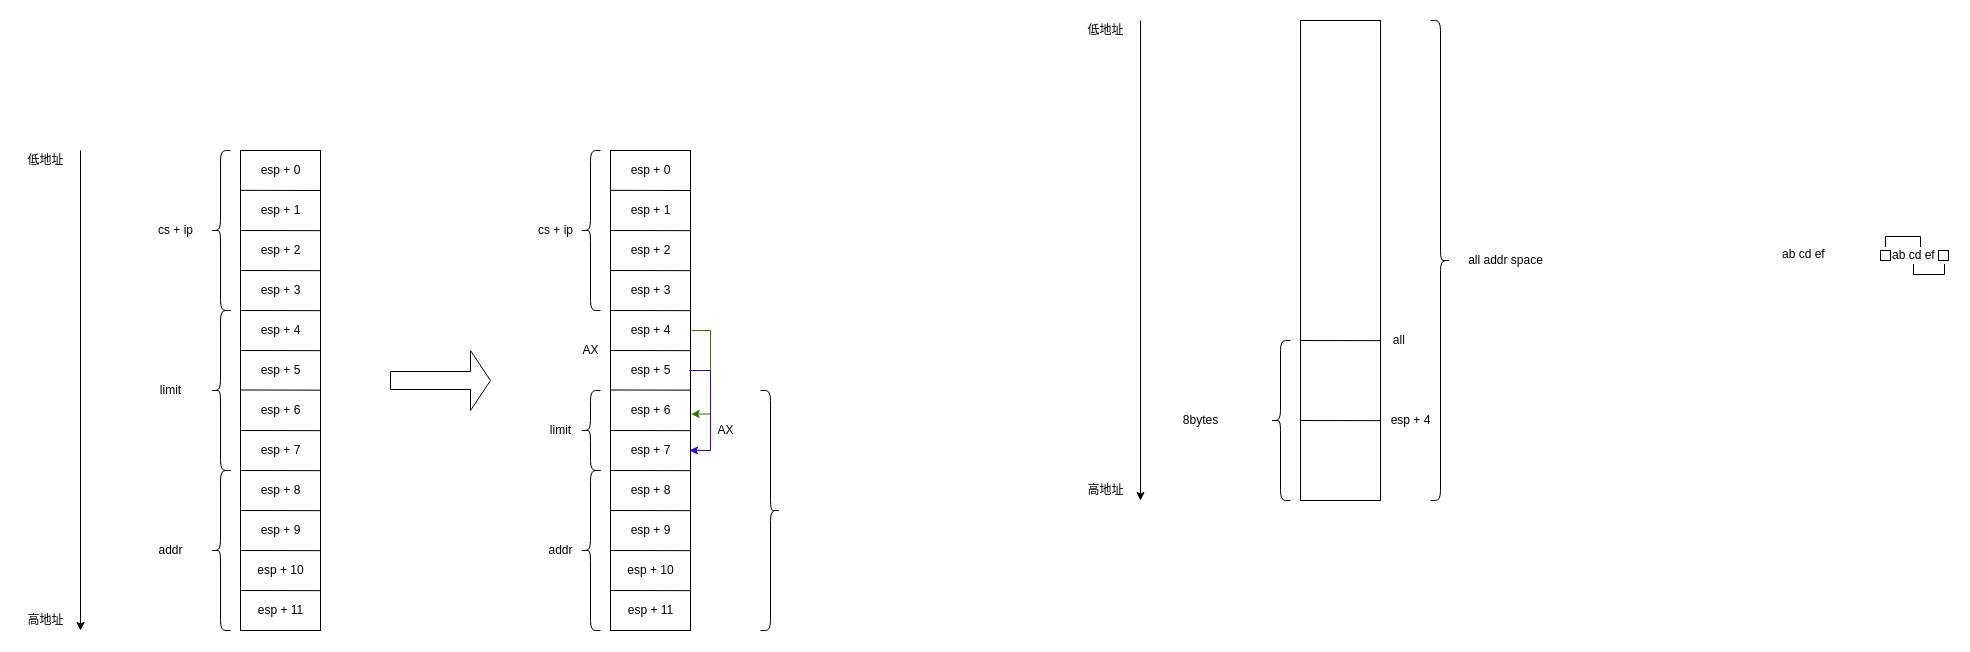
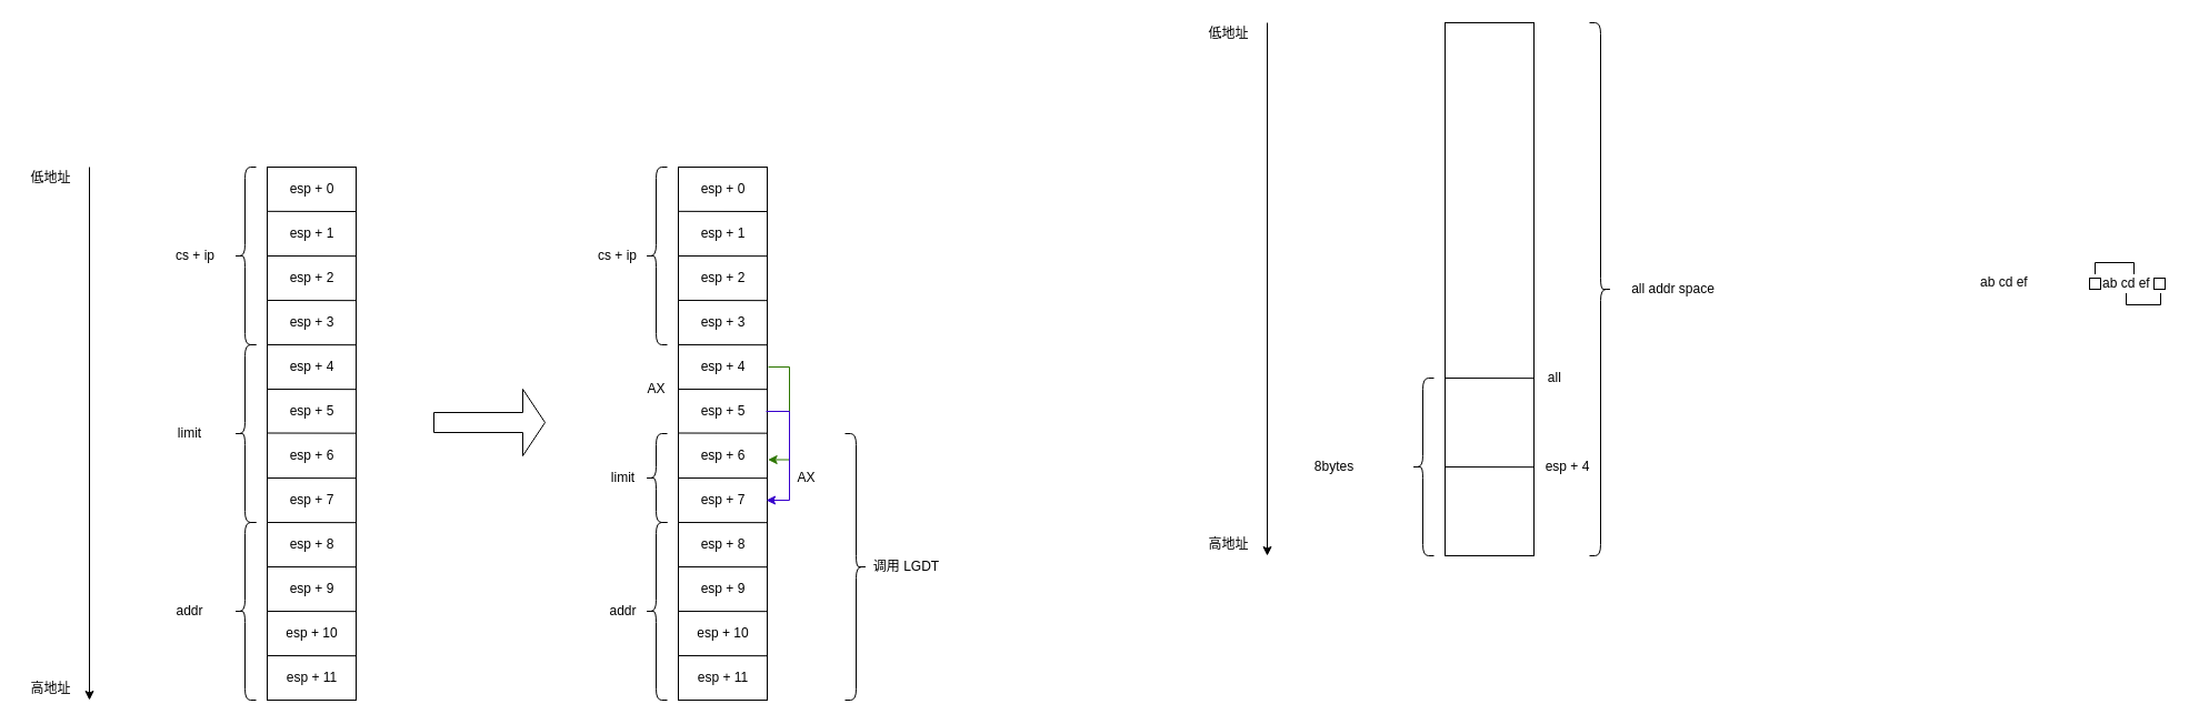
  <mxCell id="0" />
  <mxCell id="1" parent="0" />
  <mxCell id="2" value="" style="rounded=0;whiteSpace=wrap;html=1;" parent="1" vertex="1"><mxGeometry x="240" y="150" width="80" height="480" as="geometry" /></mxCell>
  <mxCell id="3" value="" style="endArrow=classic;html=1;" parent="1" edge="1"><mxGeometry width="50" height="50" relative="1" as="geometry"><mxPoint x="80" y="150" as="sourcePoint" /><mxPoint x="80" y="630" as="targetPoint" /></mxGeometry></mxCell>
  <mxCell id="4" value="低地址" style="text;html=1;align=center;verticalAlign=middle;resizable=0;points=[];autosize=1;" parent="1" vertex="1"><mxGeometry x="20" y="150" width="50" height="20" as="geometry" /></mxCell>
  <mxCell id="5" value="高地址" style="text;html=1;align=center;verticalAlign=middle;resizable=0;points=[];autosize=1;" parent="1" vertex="1"><mxGeometry x="20" y="610" width="50" height="20" as="geometry" /></mxCell>
  <mxCell id="6" value="" style="endArrow=none;html=1;exitX=-0.002;exitY=0.083;exitDx=0;exitDy=0;exitPerimeter=0;" parent="1" source="2" edge="1"><mxGeometry width="50" height="50" relative="1" as="geometry"><mxPoint x="400" y="230" as="sourcePoint" /><mxPoint x="320" y="190" as="targetPoint" /></mxGeometry></mxCell>
  <mxCell id="7" value="" style="endArrow=none;html=1;exitX=-0.002;exitY=0.083;exitDx=0;exitDy=0;exitPerimeter=0;" parent="1" edge="1"><mxGeometry width="50" height="50" relative="1" as="geometry"><mxPoint x="239.84" y="230" as="sourcePoint" /><mxPoint x="320" y="230.16" as="targetPoint" /></mxGeometry></mxCell>
  <mxCell id="8" value="" style="endArrow=none;html=1;exitX=-0.002;exitY=0.083;exitDx=0;exitDy=0;exitPerimeter=0;" parent="1" edge="1"><mxGeometry width="50" height="50" relative="1" as="geometry"><mxPoint x="240" y="270" as="sourcePoint" /><mxPoint x="320.16" y="270.16" as="targetPoint" /></mxGeometry></mxCell>
  <mxCell id="9" value="" style="endArrow=none;html=1;exitX=-0.002;exitY=0.083;exitDx=0;exitDy=0;exitPerimeter=0;" parent="1" edge="1"><mxGeometry width="50" height="50" relative="1" as="geometry"><mxPoint x="239.84" y="310" as="sourcePoint" /><mxPoint x="320" y="310.16" as="targetPoint" /></mxGeometry></mxCell>
  <mxCell id="10" value="" style="endArrow=none;html=1;exitX=-0.002;exitY=0.083;exitDx=0;exitDy=0;exitPerimeter=0;" parent="1" edge="1"><mxGeometry width="50" height="50" relative="1" as="geometry"><mxPoint x="239.84" y="350" as="sourcePoint" /><mxPoint x="320" y="350.16" as="targetPoint" /></mxGeometry></mxCell>
  <mxCell id="11" value="" style="endArrow=none;html=1;exitX=-0.002;exitY=0.083;exitDx=0;exitDy=0;exitPerimeter=0;" parent="1" edge="1"><mxGeometry width="50" height="50" relative="1" as="geometry"><mxPoint x="240" y="389.5" as="sourcePoint" /><mxPoint x="320.16" y="389.66" as="targetPoint" /></mxGeometry></mxCell>
  <mxCell id="12" value="" style="endArrow=none;html=1;exitX=-0.002;exitY=0.083;exitDx=0;exitDy=0;exitPerimeter=0;" parent="1" edge="1"><mxGeometry width="50" height="50" relative="1" as="geometry"><mxPoint x="239.84" y="430" as="sourcePoint" /><mxPoint x="320" y="430.16" as="targetPoint" /></mxGeometry></mxCell>
  <mxCell id="13" value="" style="endArrow=none;html=1;exitX=-0.002;exitY=0.083;exitDx=0;exitDy=0;exitPerimeter=0;" parent="1" edge="1"><mxGeometry width="50" height="50" relative="1" as="geometry"><mxPoint x="239.84" y="470" as="sourcePoint" /><mxPoint x="320" y="470.16" as="targetPoint" /></mxGeometry></mxCell>
  <mxCell id="14" value="" style="endArrow=none;html=1;exitX=-0.002;exitY=0.083;exitDx=0;exitDy=0;exitPerimeter=0;" parent="1" edge="1"><mxGeometry width="50" height="50" relative="1" as="geometry"><mxPoint x="240" y="510" as="sourcePoint" /><mxPoint x="320.16" y="510.16" as="targetPoint" /></mxGeometry></mxCell>
  <mxCell id="15" value="" style="endArrow=none;html=1;exitX=-0.002;exitY=0.083;exitDx=0;exitDy=0;exitPerimeter=0;" parent="1" edge="1"><mxGeometry width="50" height="50" relative="1" as="geometry"><mxPoint x="239.84" y="550" as="sourcePoint" /><mxPoint x="320" y="550.16" as="targetPoint" /></mxGeometry></mxCell>
  <mxCell id="16" value="" style="endArrow=none;html=1;exitX=-0.002;exitY=0.083;exitDx=0;exitDy=0;exitPerimeter=0;" parent="1" edge="1"><mxGeometry width="50" height="50" relative="1" as="geometry"><mxPoint x="239.84" y="590" as="sourcePoint" /><mxPoint x="320" y="590.16" as="targetPoint" /></mxGeometry></mxCell>
  <mxCell id="17" value="esp + 0" style="text;html=1;align=center;verticalAlign=middle;resizable=0;points=[];autosize=1;" parent="1" vertex="1"><mxGeometry x="250" y="160" width="60" height="20" as="geometry" /></mxCell>
  <mxCell id="18" value="esp + 1" style="text;html=1;align=center;verticalAlign=middle;resizable=0;points=[];autosize=1;" parent="1" vertex="1"><mxGeometry x="250" y="200" width="60" height="20" as="geometry" /></mxCell>
  <mxCell id="19" value="esp + 2" style="text;html=1;align=center;verticalAlign=middle;resizable=0;points=[];autosize=1;" parent="1" vertex="1"><mxGeometry x="250" y="240" width="60" height="20" as="geometry" /></mxCell>
  <mxCell id="20" value="esp + 3" style="text;html=1;align=center;verticalAlign=middle;resizable=0;points=[];autosize=1;" parent="1" vertex="1"><mxGeometry x="250" y="280" width="60" height="20" as="geometry" /></mxCell>
  <mxCell id="21" value="esp + 4" style="text;html=1;align=center;verticalAlign=middle;resizable=0;points=[];autosize=1;" parent="1" vertex="1"><mxGeometry x="250" y="320" width="60" height="20" as="geometry" /></mxCell>
  <mxCell id="22" value="esp + 5" style="text;html=1;align=center;verticalAlign=middle;resizable=0;points=[];autosize=1;" parent="1" vertex="1"><mxGeometry x="250" y="360" width="60" height="20" as="geometry" /></mxCell>
  <mxCell id="23" value="esp + 6" style="text;html=1;align=center;verticalAlign=middle;resizable=0;points=[];autosize=1;" parent="1" vertex="1"><mxGeometry x="250" y="400" width="60" height="20" as="geometry" /></mxCell>
  <mxCell id="24" value="esp + 7" style="text;html=1;align=center;verticalAlign=middle;resizable=0;points=[];autosize=1;" parent="1" vertex="1"><mxGeometry x="250" y="440" width="60" height="20" as="geometry" /></mxCell>
  <mxCell id="25" value="esp + 8" style="text;html=1;align=center;verticalAlign=middle;resizable=0;points=[];autosize=1;" parent="1" vertex="1"><mxGeometry x="250" y="480" width="60" height="20" as="geometry" /></mxCell>
  <mxCell id="26" value="esp + 9" style="text;html=1;align=center;verticalAlign=middle;resizable=0;points=[];autosize=1;" parent="1" vertex="1"><mxGeometry x="250" y="520" width="60" height="20" as="geometry" /></mxCell>
  <mxCell id="27" value="esp + 10" style="text;html=1;align=center;verticalAlign=middle;resizable=0;points=[];autosize=1;" parent="1" vertex="1"><mxGeometry x="245" y="560" width="70" height="20" as="geometry" /></mxCell>
  <mxCell id="28" value="esp + 11" style="text;html=1;align=center;verticalAlign=middle;resizable=0;points=[];autosize=1;" parent="1" vertex="1"><mxGeometry x="245" y="600" width="70" height="20" as="geometry" /></mxCell>
  <mxCell id="29" value="" style="shape=curlyBracket;whiteSpace=wrap;html=1;rounded=1;" parent="1" vertex="1"><mxGeometry x="210" y="150" width="20" height="160" as="geometry" /></mxCell>
  <mxCell id="30" value="" style="shape=curlyBracket;whiteSpace=wrap;html=1;rounded=1;" parent="1" vertex="1"><mxGeometry x="210" y="310" width="20" height="160" as="geometry" /></mxCell>
  <mxCell id="31" value="" style="shape=curlyBracket;whiteSpace=wrap;html=1;rounded=1;" parent="1" vertex="1"><mxGeometry x="210" y="470" width="20" height="160" as="geometry" /></mxCell>
  <mxCell id="32" value="cs + ip" style="text;html=1;align=center;verticalAlign=middle;resizable=0;points=[];autosize=1;" parent="1" vertex="1"><mxGeometry x="150" y="220" width="50" height="20" as="geometry" /></mxCell>
  <mxCell id="33" value="limit" style="text;html=1;align=center;verticalAlign=middle;resizable=0;points=[];autosize=1;" parent="1" vertex="1"><mxGeometry x="150" y="380" width="40" height="20" as="geometry" /></mxCell>
  <mxCell id="34" value="addr" style="text;html=1;align=center;verticalAlign=middle;resizable=0;points=[];autosize=1;" parent="1" vertex="1"><mxGeometry x="150" y="540" width="40" height="20" as="geometry" /></mxCell>
  <mxCell id="35" value="" style="shape=singleArrow;whiteSpace=wrap;html=1;" parent="1" vertex="1"><mxGeometry x="390" y="350" width="100" height="60" as="geometry" /></mxCell>
  <mxCell id="36" value="" style="rounded=0;whiteSpace=wrap;html=1;" parent="1" vertex="1"><mxGeometry x="610" y="150" width="80" height="480" as="geometry" /></mxCell>
  <mxCell id="37" value="" style="endArrow=none;html=1;exitX=-0.002;exitY=0.083;exitDx=0;exitDy=0;exitPerimeter=0;" parent="1" source="36" edge="1"><mxGeometry width="50" height="50" relative="1" as="geometry"><mxPoint x="770" y="230" as="sourcePoint" /><mxPoint x="690" y="190" as="targetPoint" /></mxGeometry></mxCell>
  <mxCell id="38" value="" style="endArrow=none;html=1;exitX=-0.002;exitY=0.083;exitDx=0;exitDy=0;exitPerimeter=0;" parent="1" edge="1"><mxGeometry width="50" height="50" relative="1" as="geometry"><mxPoint x="609.84" y="230" as="sourcePoint" /><mxPoint x="690" y="230.16" as="targetPoint" /></mxGeometry></mxCell>
  <mxCell id="39" value="" style="endArrow=none;html=1;exitX=-0.002;exitY=0.083;exitDx=0;exitDy=0;exitPerimeter=0;" parent="1" edge="1"><mxGeometry width="50" height="50" relative="1" as="geometry"><mxPoint x="610" y="270" as="sourcePoint" /><mxPoint x="690.16" y="270.16" as="targetPoint" /></mxGeometry></mxCell>
  <mxCell id="40" value="" style="endArrow=none;html=1;exitX=-0.002;exitY=0.083;exitDx=0;exitDy=0;exitPerimeter=0;" parent="1" edge="1"><mxGeometry width="50" height="50" relative="1" as="geometry"><mxPoint x="609.84" y="310" as="sourcePoint" /><mxPoint x="690" y="310.16" as="targetPoint" /></mxGeometry></mxCell>
  <mxCell id="41" value="" style="endArrow=none;html=1;exitX=-0.002;exitY=0.083;exitDx=0;exitDy=0;exitPerimeter=0;" parent="1" edge="1"><mxGeometry width="50" height="50" relative="1" as="geometry"><mxPoint x="609.84" y="350" as="sourcePoint" /><mxPoint x="690" y="350.16" as="targetPoint" /></mxGeometry></mxCell>
  <mxCell id="42" value="" style="endArrow=none;html=1;exitX=-0.002;exitY=0.083;exitDx=0;exitDy=0;exitPerimeter=0;" parent="1" edge="1"><mxGeometry width="50" height="50" relative="1" as="geometry"><mxPoint x="610" y="389.5" as="sourcePoint" /><mxPoint x="690.16" y="389.66" as="targetPoint" /></mxGeometry></mxCell>
  <mxCell id="43" value="" style="endArrow=none;html=1;exitX=-0.002;exitY=0.083;exitDx=0;exitDy=0;exitPerimeter=0;" parent="1" edge="1"><mxGeometry width="50" height="50" relative="1" as="geometry"><mxPoint x="609.84" y="430" as="sourcePoint" /><mxPoint x="690" y="430.16" as="targetPoint" /></mxGeometry></mxCell>
  <mxCell id="44" value="" style="endArrow=none;html=1;exitX=-0.002;exitY=0.083;exitDx=0;exitDy=0;exitPerimeter=0;" parent="1" edge="1"><mxGeometry width="50" height="50" relative="1" as="geometry"><mxPoint x="609.84" y="470" as="sourcePoint" /><mxPoint x="690" y="470.16" as="targetPoint" /></mxGeometry></mxCell>
  <mxCell id="45" value="" style="endArrow=none;html=1;exitX=-0.002;exitY=0.083;exitDx=0;exitDy=0;exitPerimeter=0;" parent="1" edge="1"><mxGeometry width="50" height="50" relative="1" as="geometry"><mxPoint x="610" y="510" as="sourcePoint" /><mxPoint x="690.16" y="510.16" as="targetPoint" /></mxGeometry></mxCell>
  <mxCell id="46" value="" style="endArrow=none;html=1;exitX=-0.002;exitY=0.083;exitDx=0;exitDy=0;exitPerimeter=0;" parent="1" edge="1"><mxGeometry width="50" height="50" relative="1" as="geometry"><mxPoint x="609.84" y="550" as="sourcePoint" /><mxPoint x="690" y="550.16" as="targetPoint" /></mxGeometry></mxCell>
  <mxCell id="47" value="" style="endArrow=none;html=1;exitX=-0.002;exitY=0.083;exitDx=0;exitDy=0;exitPerimeter=0;" parent="1" edge="1"><mxGeometry width="50" height="50" relative="1" as="geometry"><mxPoint x="609.84" y="590" as="sourcePoint" /><mxPoint x="690" y="590.16" as="targetPoint" /></mxGeometry></mxCell>
  <mxCell id="48" value="esp + 0" style="text;html=1;align=center;verticalAlign=middle;resizable=0;points=[];autosize=1;" parent="1" vertex="1"><mxGeometry x="620" y="160" width="60" height="20" as="geometry" /></mxCell>
  <mxCell id="49" value="esp + 1" style="text;html=1;align=center;verticalAlign=middle;resizable=0;points=[];autosize=1;" parent="1" vertex="1"><mxGeometry x="620" y="200" width="60" height="20" as="geometry" /></mxCell>
  <mxCell id="50" value="esp + 2" style="text;html=1;align=center;verticalAlign=middle;resizable=0;points=[];autosize=1;" parent="1" vertex="1"><mxGeometry x="620" y="240" width="60" height="20" as="geometry" /></mxCell>
  <mxCell id="51" value="esp + 3" style="text;html=1;align=center;verticalAlign=middle;resizable=0;points=[];autosize=1;" parent="1" vertex="1"><mxGeometry x="620" y="280" width="60" height="20" as="geometry" /></mxCell>
  <mxCell id="52" style="edgeStyle=orthogonalEdgeStyle;rounded=0;orthogonalLoop=1;jettySize=auto;html=1;entryX=1.008;entryY=0.549;entryDx=0;entryDy=0;entryPerimeter=0;fillColor=#60a917;strokeColor=#2D7600;" parent="1" target="36" edge="1"><mxGeometry relative="1" as="geometry"><mxPoint x="691" y="330" as="sourcePoint" /><Array as="points"><mxPoint x="710" y="330" /><mxPoint x="710" y="414" /></Array></mxGeometry></mxCell>
  <mxCell id="53" value="esp + 4" style="text;html=1;align=center;verticalAlign=middle;resizable=0;points=[];autosize=1;" parent="1" vertex="1"><mxGeometry x="620" y="320" width="60" height="20" as="geometry" /></mxCell>
  <mxCell id="54" style="edgeStyle=orthogonalEdgeStyle;rounded=0;orthogonalLoop=1;jettySize=auto;html=1;entryX=0.988;entryY=0.625;entryDx=0;entryDy=0;entryPerimeter=0;fillColor=#6a00ff;strokeColor=#3700CC;" parent="1" target="36" edge="1"><mxGeometry relative="1" as="geometry"><mxPoint x="689" y="370" as="sourcePoint" /><Array as="points"><mxPoint x="710" y="370" /><mxPoint x="710" y="450" /></Array></mxGeometry></mxCell>
  <mxCell id="55" value="esp + 5" style="text;html=1;align=center;verticalAlign=middle;resizable=0;points=[];autosize=1;" parent="1" vertex="1"><mxGeometry x="620" y="360" width="60" height="20" as="geometry" /></mxCell>
  <mxCell id="56" value="esp + 6" style="text;html=1;align=center;verticalAlign=middle;resizable=0;points=[];autosize=1;" parent="1" vertex="1"><mxGeometry x="620" y="400" width="60" height="20" as="geometry" /></mxCell>
  <mxCell id="57" value="esp + 7" style="text;html=1;align=center;verticalAlign=middle;resizable=0;points=[];autosize=1;" parent="1" vertex="1"><mxGeometry x="620" y="440" width="60" height="20" as="geometry" /></mxCell>
  <mxCell id="58" value="esp + 8" style="text;html=1;align=center;verticalAlign=middle;resizable=0;points=[];autosize=1;" parent="1" vertex="1"><mxGeometry x="620" y="480" width="60" height="20" as="geometry" /></mxCell>
  <mxCell id="59" value="esp + 9" style="text;html=1;align=center;verticalAlign=middle;resizable=0;points=[];autosize=1;" parent="1" vertex="1"><mxGeometry x="620" y="520" width="60" height="20" as="geometry" /></mxCell>
  <mxCell id="60" value="esp + 10" style="text;html=1;align=center;verticalAlign=middle;resizable=0;points=[];autosize=1;" parent="1" vertex="1"><mxGeometry x="615" y="560" width="70" height="20" as="geometry" /></mxCell>
  <mxCell id="61" value="esp + 11" style="text;html=1;align=center;verticalAlign=middle;resizable=0;points=[];autosize=1;" parent="1" vertex="1"><mxGeometry x="615" y="600" width="70" height="20" as="geometry" /></mxCell>
  <mxCell id="62" value="" style="shape=curlyBracket;whiteSpace=wrap;html=1;rounded=1;" parent="1" vertex="1"><mxGeometry x="580" y="150" width="20" height="160" as="geometry" /></mxCell>
  <mxCell id="63" value="" style="shape=curlyBracket;whiteSpace=wrap;html=1;rounded=1;" parent="1" vertex="1"><mxGeometry x="580" y="390" width="20" height="80" as="geometry" /></mxCell>
  <mxCell id="64" value="" style="shape=curlyBracket;whiteSpace=wrap;html=1;rounded=1;" parent="1" vertex="1"><mxGeometry x="580" y="470" width="20" height="160" as="geometry" /></mxCell>
  <mxCell id="65" value="cs + ip" style="text;html=1;align=center;verticalAlign=middle;resizable=0;points=[];autosize=1;" parent="1" vertex="1"><mxGeometry x="530" y="220" width="50" height="20" as="geometry" /></mxCell>
  <mxCell id="66" value="limit" style="text;html=1;align=center;verticalAlign=middle;resizable=0;points=[];autosize=1;" parent="1" vertex="1"><mxGeometry x="540" y="420" width="40" height="20" as="geometry" /></mxCell>
  <mxCell id="67" value="addr" style="text;html=1;align=center;verticalAlign=middle;resizable=0;points=[];autosize=1;" parent="1" vertex="1"><mxGeometry x="540" y="540" width="40" height="20" as="geometry" /></mxCell>
  <mxCell id="68" value="AX" style="text;html=1;align=center;verticalAlign=middle;resizable=0;points=[];autosize=1;" parent="1" vertex="1"><mxGeometry x="575" y="340" width="30" height="20" as="geometry" /></mxCell>
  <mxCell id="69" value="AX" style="text;html=1;align=center;verticalAlign=middle;resizable=0;points=[];autosize=1;" parent="1" vertex="1"><mxGeometry x="710" y="420" width="30" height="20" as="geometry" /></mxCell>
  <mxCell id="70" value="" style="shape=curlyBracket;whiteSpace=wrap;html=1;rounded=1;rotation=-180;" parent="1" vertex="1"><mxGeometry x="760" y="390" width="20" height="240" as="geometry" /></mxCell>
+ <mxCell id="71" value="调用 LGDT" style="text;html=1;align=center;verticalAlign=middle;resizable=0;points=[];autosize=1;" parent="1" vertex="1"><mxGeometry x="780" y="500" width="70" height="20" as="geometry" /></mxCell>
  <mxCell id="72" value="" style="rounded=0;whiteSpace=wrap;html=1;" parent="1" vertex="1"><mxGeometry x="1300" y="20" width="80" height="480" as="geometry" /></mxCell>
  <mxCell id="73" value="" style="endArrow=classic;html=1;" parent="1" edge="1"><mxGeometry width="50" height="50" relative="1" as="geometry"><mxPoint x="1140" y="20" as="sourcePoint" /><mxPoint x="1140" y="500" as="targetPoint" /></mxGeometry></mxCell>
  <mxCell id="74" value="低地址" style="text;html=1;align=center;verticalAlign=middle;resizable=0;points=[];autosize=1;" parent="1" vertex="1"><mxGeometry x="1080" y="20" width="50" height="20" as="geometry" /></mxCell>
  <mxCell id="75" value="高地址" style="text;html=1;align=center;verticalAlign=middle;resizable=0;points=[];autosize=1;" parent="1" vertex="1"><mxGeometry x="1080" y="480" width="50" height="20" as="geometry" /></mxCell>
  <mxCell id="76" value="" style="endArrow=none;html=1;exitX=-0.002;exitY=0.083;exitDx=0;exitDy=0;exitPerimeter=0;" parent="1" edge="1"><mxGeometry width="50" height="50" relative="1" as="geometry"><mxPoint x="1299.84" y="340" as="sourcePoint" /><mxPoint x="1380" y="340.16" as="targetPoint" /></mxGeometry></mxCell>
  <mxCell id="77" value="" style="endArrow=none;html=1;exitX=-0.002;exitY=0.083;exitDx=0;exitDy=0;exitPerimeter=0;" parent="1" edge="1"><mxGeometry width="50" height="50" relative="1" as="geometry"><mxPoint x="1299.84" y="420" as="sourcePoint" /><mxPoint x="1380" y="420.16" as="targetPoint" /></mxGeometry></mxCell>
  <mxCell id="78" value="esp + 4" style="text;html=1;align=center;verticalAlign=middle;resizable=0;points=[];autosize=1;" parent="1" vertex="1"><mxGeometry x="1380" y="410" width="60" height="20" as="geometry" /></mxCell>
  <mxCell id="79" value="" style="shape=curlyBracket;whiteSpace=wrap;html=1;rounded=1;" parent="1" vertex="1"><mxGeometry x="1270" y="340" width="20" height="160" as="geometry" /></mxCell>
  <mxCell id="80" value="all&amp;nbsp;" style="text;html=1;align=center;verticalAlign=middle;resizable=0;points=[];autosize=1;" parent="1" vertex="1"><mxGeometry x="1380" y="330" width="40" height="20" as="geometry" /></mxCell>
  <mxCell id="81" value="8bytes" style="text;html=1;align=center;verticalAlign=middle;resizable=0;points=[];autosize=1;" parent="1" vertex="1"><mxGeometry x="1175" y="410" width="50" height="20" as="geometry" /></mxCell>
  <mxCell id="82" value="" style="shape=curlyBracket;whiteSpace=wrap;html=1;rounded=1;rotation=-180;" parent="1" vertex="1"><mxGeometry x="1430" y="20" width="20" height="480" as="geometry" /></mxCell>
  <mxCell id="83" value="all addr space" style="text;html=1;align=center;verticalAlign=middle;resizable=0;points=[];autosize=1;" parent="1" vertex="1"><mxGeometry x="1450" y="250" width="110" height="20" as="geometry" /></mxCell>
  <mxCell id="84" value="ab cd ef" style="text;whiteSpace=wrap;html=1;" vertex="1" parent="1"><mxGeometry x="1780" y="240" width="50" height="30" as="geometry" /></mxCell>
  <mxCell id="85" value="ab cd ef" style="text;whiteSpace=wrap;html=1;" vertex="1" parent="1"><mxGeometry x="1890" y="241" width="50" height="30" as="geometry" /></mxCell>
  <mxCell id="86" value="" style="rounded=0;whiteSpace=wrap;html=1;" vertex="1" parent="1"><mxGeometry x="1880" y="250" width="10" height="10" as="geometry" /></mxCell>
  <mxCell id="87" value="" style="rounded=0;whiteSpace=wrap;html=1;" vertex="1" parent="1"><mxGeometry x="1938" y="250" width="10" height="10" as="geometry" /></mxCell>
  <mxCell id="88" value="" style="shape=partialRectangle;whiteSpace=wrap;html=1;bottom=1;right=1;left=1;top=0;fillColor=none;routingCenterX=-0.5;rotation=-180;" vertex="1" parent="1"><mxGeometry x="1885" y="236" width="35" height="10" as="geometry" /></mxCell>
  <mxCell id="89" value="" style="shape=partialRectangle;whiteSpace=wrap;html=1;bottom=1;right=1;left=1;top=0;fillColor=none;routingCenterX=-0.5;rotation=0;" vertex="1" parent="1"><mxGeometry x="1913" y="264" width="31" height="10" as="geometry" /></mxCell>
